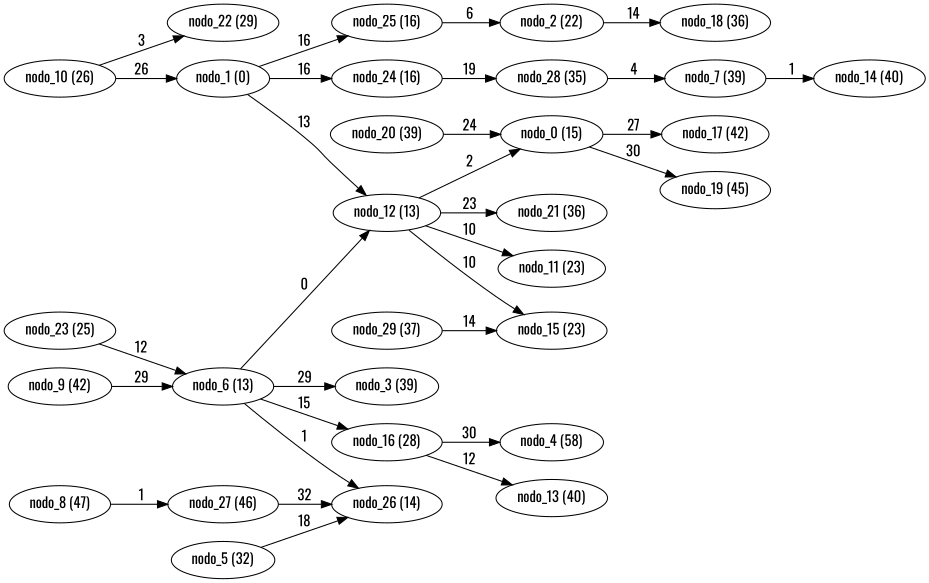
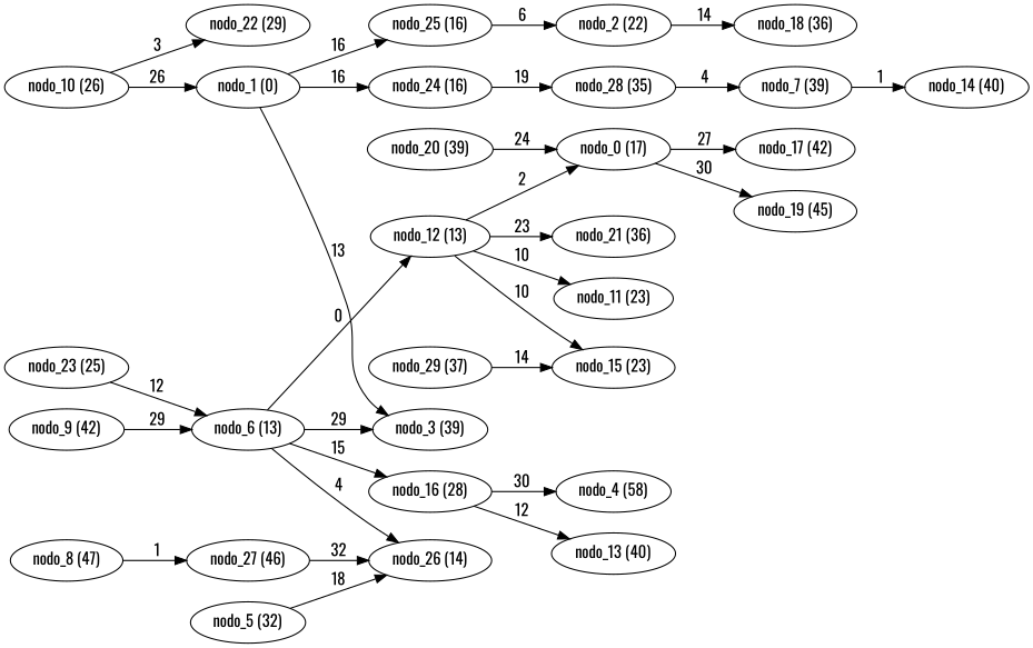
  digraph {
    fontname=Oswald
    rankdir=LR
    node [fontname=Oswald]
    edge [fontname=Oswald weight=1]
-   "nodo_0 (15)"
+   "nodo_0 (15)" [label="nodo_0 (17)"]
    "nodo_17 (42)"
    "nodo_19 (45)"
    "nodo_1 (0)"
    "nodo_12 (13)"
    "nodo_24 (16)"
    "nodo_25 (16)"
    "nodo_11 (23)"
    "nodo_15 (23)"
    "nodo_21 (36)"
    "nodo_28 (35)"
    "nodo_2 (22)"
    "nodo_18 (36)"
    "nodo_5 (32)"
    "nodo_26 (14)"
    "nodo_6 (13)"
    "nodo_3 (39)"
    "nodo_16 (28)"
    "nodo_4 (58)"
    "nodo_13 (40)"
    "nodo_7 (39)"
    "nodo_14 (40)"
    "nodo_8 (47)"
    "nodo_27 (46)"
    "nodo_9 (42)"
    "nodo_10 (26)"
    "nodo_22 (29)"
    "nodo_20 (39)"
    "nodo_23 (25)"
    "nodo_29 (37)"
    "nodo_0 (15)" -> "nodo_17 (42)" [label=27 weight=27]
    "nodo_0 (15)" -> "nodo_19 (45)" [label=30 weight=30]
-   "nodo_1 (0)" -> "nodo_12 (13)" [label=13 weight=13]
+   "nodo_1 (0)" -> "nodo_3 (39)" [label=13 weight=13]
    "nodo_1 (0)" -> "nodo_24 (16)" [label=16 weight=16]
    "nodo_1 (0)" -> "nodo_25 (16)" [label=16 weight=16]
    "nodo_12 (13)" -> "nodo_0 (15)" [label=2 weight=2]
    "nodo_12 (13)" -> "nodo_11 (23)" [label=10 weight=10]
    "nodo_12 (13)" -> "nodo_15 (23)" [label=10 weight=10]
    "nodo_12 (13)" -> "nodo_21 (36)" [label=23 weight=23]
    "nodo_24 (16)" -> "nodo_28 (35)" [label=19 weight=19]
    "nodo_25 (16)" -> "nodo_2 (22)" [label=6 weight=6]
    "nodo_28 (35)" -> "nodo_7 (39)" [label=4 weight=4]
    "nodo_2 (22)" -> "nodo_18 (36)" [label=14 weight=14]
    "nodo_5 (32)" -> "nodo_26 (14)" [label=18 weight=18]
    "nodo_6 (13)" -> "nodo_12 (13)" [label=0 weight=0]
-   "nodo_6 (13)" -> "nodo_26 (14)" [label=1]
+   "nodo_6 (13)" -> "nodo_26 (14)" [label=4]
    "nodo_6 (13)" -> "nodo_3 (39)" [label=29 weight=26]
    "nodo_6 (13)" -> "nodo_16 (28)" [label=15 weight=15]
    "nodo_16 (28)" -> "nodo_4 (58)" [label=30 weight=30]
    "nodo_16 (28)" -> "nodo_13 (40)" [label=12 weight=12]
    "nodo_7 (39)" -> "nodo_14 (40)" [label=1]
    "nodo_8 (47)" -> "nodo_27 (46)" [label=1]
    "nodo_27 (46)" -> "nodo_26 (14)" [label=32 weight=32]
    "nodo_9 (42)" -> "nodo_6 (13)" [label=29 weight=29]
    "nodo_10 (26)" -> "nodo_1 (0)" [label=26 weight=26]
    "nodo_10 (26)" -> "nodo_22 (29)" [label=3 weight=3]
    "nodo_20 (39)" -> "nodo_0 (15)" [label=24 weight=24]
    "nodo_23 (25)" -> "nodo_6 (13)" [label=12 weight=12]
    "nodo_29 (37)" -> "nodo_15 (23)" [label=14 weight=14]
  }
